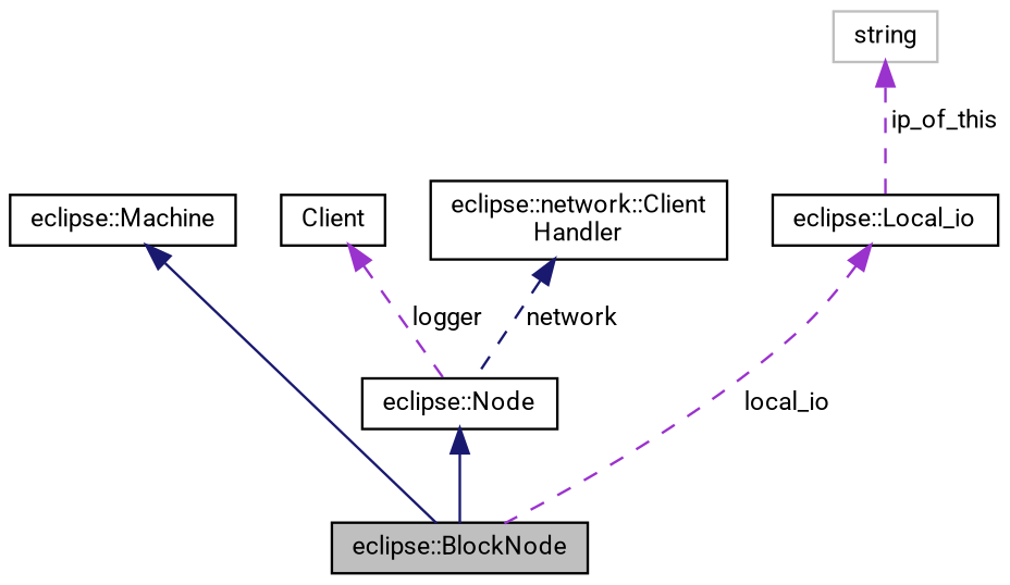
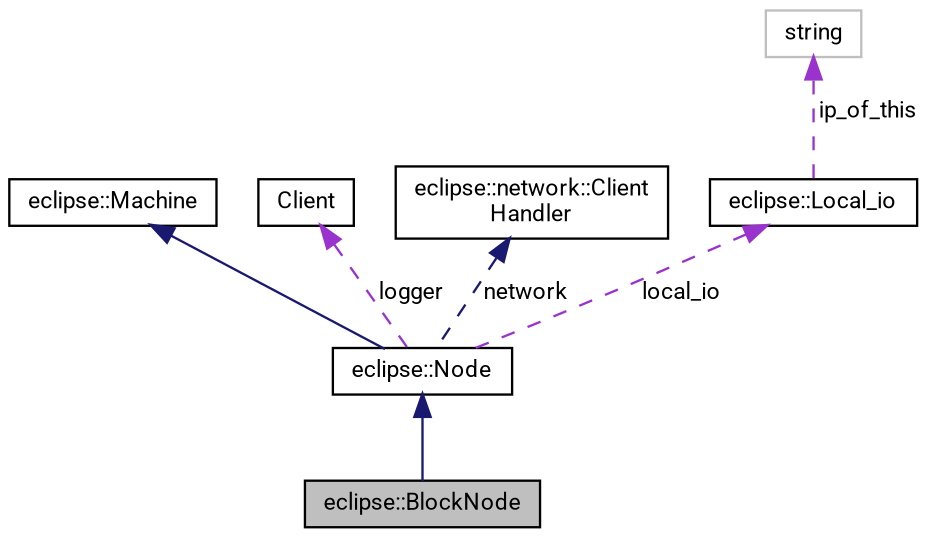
  digraph {
    fontname=Roboto
    node [color=black fillcolor=white fontname=Roboto fontsize=10 shape=record style=filled]
    edge [color=midnightblue dir=back fontname=Roboto fontsize=10 labelfontname=Helvetica labelfontsize=10 style=dashed]
    n1 [fillcolor=grey75 fontcolor=black height=0.2 label="eclipse::BlockNode" width=0.4]
    n2 [height=0.2 label="eclipse::Node" width=0.4]
    n3 [height=0.2 label="eclipse::Machine" width=0.4]
    n4 [height=0.2 label="eclipse::network::Client\lHandler" width=0.4]
    n5 [color=grey75 height=0.2 label=string width=0.4]
    n6 [height=0.2 label="eclipse::Local_io" width=0.4]
    n7 [height=0.2 label=Client width=0.4]
    n2 -> n1 [style=solid]
-   n3 -> n1 [style=solid]
+   n3 -> n2 [style=solid]
    n4 -> n2 [label=" network"]
    n5 -> n6 [color=darkorchid3 label=" ip_of_this"]
-   n6 -> n1 [color=darkorchid3 label=" local_io"]
+   n6 -> n2 [color=darkorchid3 label=" local_io"]
    n7 -> n2 [color=darkorchid3 label=" logger"]
  }
